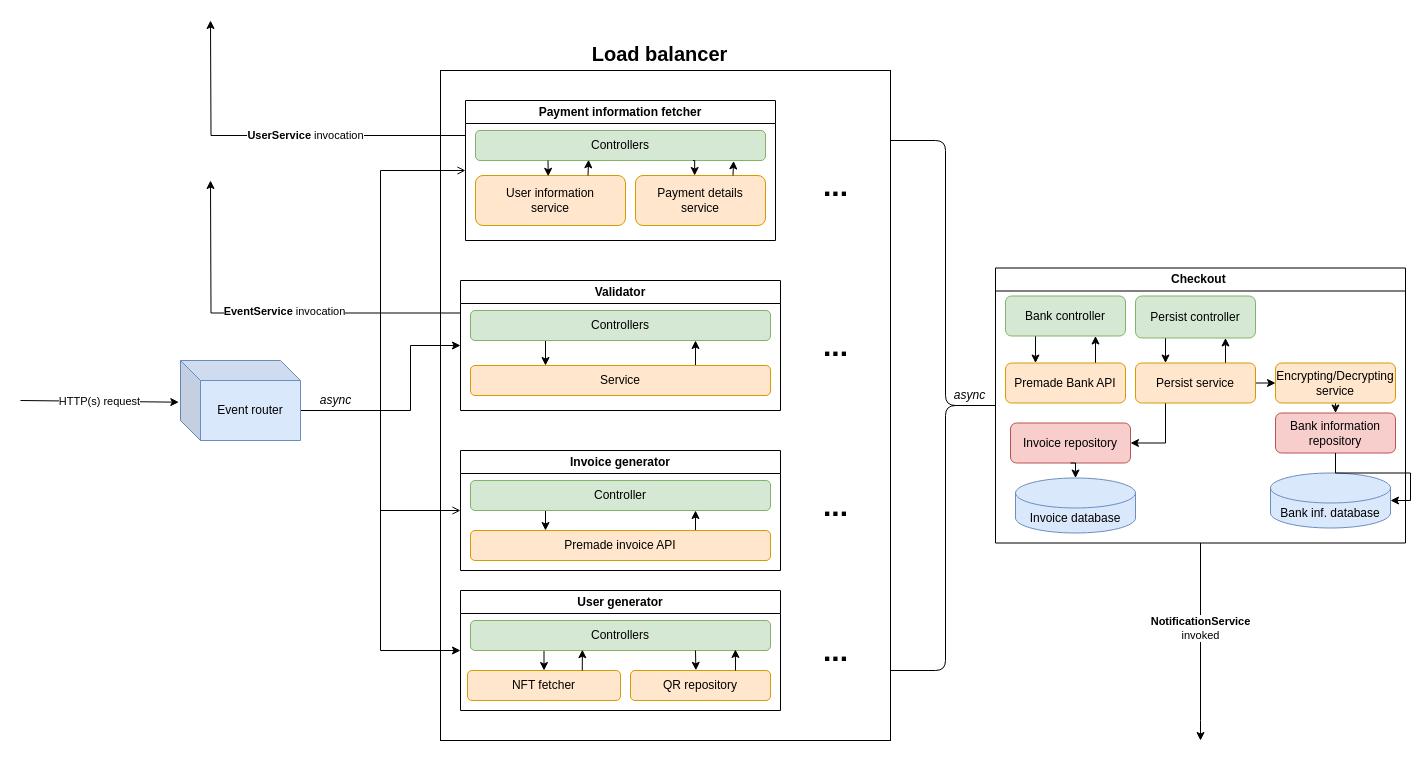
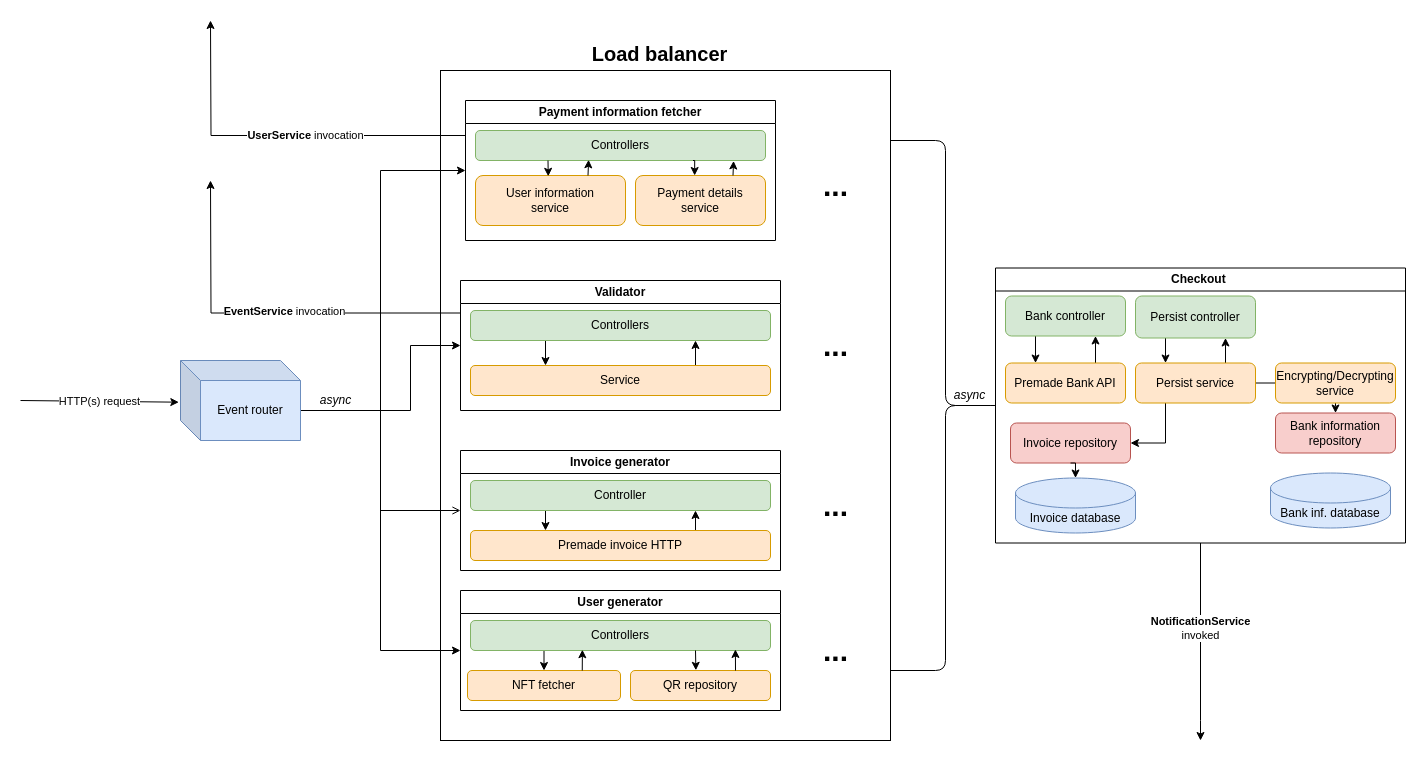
  <mxCell id="0" />
  <mxCell id="1" parent="0" />
  <mxCell id="2" value="" style="whiteSpace=wrap;html=1;fillColor=none;" vertex="1" parent="1"><mxGeometry x="440" y="70" width="450" height="670" as="geometry" /></mxCell>
- <mxCell id="3" style="edgeStyle=orthogonalEdgeStyle;rounded=0;orthogonalLoop=1;jettySize=auto;html=1;exitX=0;exitY=0;exitDx=120;exitDy=50;exitPerimeter=0;entryX=0;entryY=0.5;entryDx=0;entryDy=0;endArrow=open;" edge="1" parent="1" source="7" target="11"><mxGeometry relative="1" as="geometry"><Array as="points"><mxPoint x="380" y="410" /><mxPoint x="380" y="170" /></Array></mxGeometry></mxCell>
+ <mxCell id="3" style="edgeStyle=orthogonalEdgeStyle;rounded=0;orthogonalLoop=1;jettySize=auto;html=1;exitX=0;exitY=0;exitDx=120;exitDy=50;exitPerimeter=0;entryX=0;entryY=0.5;entryDx=0;entryDy=0;" edge="1" parent="1" source="7" target="11"><mxGeometry relative="1" as="geometry"><Array as="points"><mxPoint x="380" y="410" /><mxPoint x="380" y="170" /></Array></mxGeometry></mxCell>
  <mxCell id="4" style="edgeStyle=orthogonalEdgeStyle;rounded=0;orthogonalLoop=1;jettySize=auto;html=1;exitX=0;exitY=0;exitDx=120;exitDy=50;exitPerimeter=0;entryX=0;entryY=0.5;entryDx=0;entryDy=0;" edge="1" parent="1" source="7" target="21"><mxGeometry relative="1" as="geometry"><Array as="points"><mxPoint x="410" y="410" /><mxPoint x="410" y="345" /></Array></mxGeometry></mxCell>
  <mxCell id="5" style="edgeStyle=orthogonalEdgeStyle;rounded=0;orthogonalLoop=1;jettySize=auto;html=1;exitX=0;exitY=0;exitDx=120;exitDy=50;exitPerimeter=0;entryX=0;entryY=0.5;entryDx=0;entryDy=0;endArrow=open;" edge="1" parent="1" source="7" target="26"><mxGeometry relative="1" as="geometry" /></mxCell>
  <mxCell id="6" style="edgeStyle=orthogonalEdgeStyle;rounded=0;orthogonalLoop=1;jettySize=auto;html=1;exitX=0;exitY=0;exitDx=120;exitDy=50;exitPerimeter=0;entryX=0;entryY=0.5;entryDx=0;entryDy=0;" edge="1" parent="1" source="7" target="31"><mxGeometry relative="1" as="geometry" /></mxCell>
  <mxCell id="7" value="Event router" style="shape=cube;whiteSpace=wrap;html=1;boundedLbl=1;backgroundOutline=1;darkOpacity=0.05;darkOpacity2=0.1;fillColor=#dae8fc;strokeColor=#6c8ebf;" vertex="1" parent="1"><mxGeometry x="180" y="360" width="120" height="80" as="geometry" /></mxCell>
  <mxCell id="8" value="HTTP(s) request" style="edgeStyle=none;orthogonalLoop=1;jettySize=auto;html=1;rounded=0;entryX=-0.014;entryY=0.521;entryDx=0;entryDy=0;entryPerimeter=0;" edge="1" parent="1" target="7"><mxGeometry width="100" relative="1" as="geometry"><mxPoint x="20" y="400" as="sourcePoint" /><mxPoint x="120" y="400" as="targetPoint" /><Array as="points" /></mxGeometry></mxCell>
  <mxCell id="9" style="edgeStyle=orthogonalEdgeStyle;rounded=0;orthogonalLoop=1;jettySize=auto;html=1;exitX=0;exitY=0.25;exitDx=0;exitDy=0;" edge="1" parent="1" source="11"><mxGeometry relative="1" as="geometry"><mxPoint x="210" y="20" as="targetPoint" /></mxGeometry></mxCell>
  <mxCell id="10" value="&lt;b&gt;UserService &lt;/b&gt;invocation" style="edgeLabel;html=1;align=center;verticalAlign=middle;resizable=0;points=[];" vertex="1" connectable="0" parent="9"><mxGeometry x="-0.13" y="-1" relative="1" as="geometry"><mxPoint as="offset" /></mxGeometry></mxCell>
  <mxCell id="11" value="Payment information fetcher" style="swimlane;whiteSpace=wrap;html=1;" vertex="1" parent="1"><mxGeometry x="465" y="100" width="310" height="140" as="geometry" /></mxCell>
  <mxCell id="12" value="Controllers" style="rounded=1;whiteSpace=wrap;html=1;fillColor=#d5e8d4;strokeColor=#82b366;" vertex="1" parent="11"><mxGeometry x="10" y="30" width="290" height="30" as="geometry" /></mxCell>
  <mxCell id="13" value="User information&lt;br&gt;service" style="rounded=1;whiteSpace=wrap;html=1;fillColor=#ffe6cc;strokeColor=#d79b00;" vertex="1" parent="11"><mxGeometry x="10" y="75" width="150" height="50" as="geometry" /></mxCell>
  <mxCell id="14" value="Payment details&lt;br&gt;service" style="rounded=1;whiteSpace=wrap;html=1;fillColor=#ffe6cc;strokeColor=#d79b00;" vertex="1" parent="11"><mxGeometry x="170" y="75" width="130" height="50" as="geometry" /></mxCell>
  <mxCell id="15" style="edgeStyle=orthogonalEdgeStyle;rounded=0;orthogonalLoop=1;jettySize=auto;html=1;exitX=0.25;exitY=1;exitDx=0;exitDy=0;entryX=0.485;entryY=0.016;entryDx=0;entryDy=0;entryPerimeter=0;" edge="1" parent="11" source="12" target="13"><mxGeometry relative="1" as="geometry" /></mxCell>
  <mxCell id="16" style="edgeStyle=orthogonalEdgeStyle;rounded=0;orthogonalLoop=1;jettySize=auto;html=1;exitX=0.75;exitY=1;exitDx=0;exitDy=0;entryX=0.455;entryY=0;entryDx=0;entryDy=0;entryPerimeter=0;" edge="1" parent="11" source="12" target="14"><mxGeometry relative="1" as="geometry" /></mxCell>
  <mxCell id="17" style="edgeStyle=orthogonalEdgeStyle;rounded=0;orthogonalLoop=1;jettySize=auto;html=1;exitX=0.75;exitY=0;exitDx=0;exitDy=0;entryX=0.39;entryY=0.976;entryDx=0;entryDy=0;entryPerimeter=0;" edge="1" parent="11" source="13" target="12"><mxGeometry relative="1" as="geometry" /></mxCell>
  <mxCell id="18" style="edgeStyle=orthogonalEdgeStyle;rounded=0;orthogonalLoop=1;jettySize=auto;html=1;exitX=0.75;exitY=0;exitDx=0;exitDy=0;entryX=0.89;entryY=1.014;entryDx=0;entryDy=0;entryPerimeter=0;" edge="1" parent="11" source="14" target="12"><mxGeometry relative="1" as="geometry" /></mxCell>
  <mxCell id="19" style="edgeStyle=orthogonalEdgeStyle;rounded=0;orthogonalLoop=1;jettySize=auto;html=1;exitX=0;exitY=0.25;exitDx=0;exitDy=0;" edge="1" parent="1" source="21"><mxGeometry relative="1" as="geometry"><mxPoint x="210" y="180" as="targetPoint" /></mxGeometry></mxCell>
  <mxCell id="20" value="&lt;b&gt;EventService &lt;/b&gt;invocation" style="edgeLabel;html=1;align=center;verticalAlign=middle;resizable=0;points=[];" vertex="1" connectable="0" parent="19"><mxGeometry x="-0.071" y="-2" relative="1" as="geometry"><mxPoint as="offset" /></mxGeometry></mxCell>
  <mxCell id="21" value="Validator" style="swimlane;whiteSpace=wrap;html=1;" vertex="1" parent="1"><mxGeometry x="460" y="280" width="320" height="130" as="geometry" /></mxCell>
  <mxCell id="22" style="edgeStyle=orthogonalEdgeStyle;rounded=0;orthogonalLoop=1;jettySize=auto;html=1;exitX=0.25;exitY=1;exitDx=0;exitDy=0;entryX=0.25;entryY=0;entryDx=0;entryDy=0;" edge="1" parent="21" source="23" target="25"><mxGeometry relative="1" as="geometry" /></mxCell>
  <mxCell id="23" value="Controllers" style="rounded=1;whiteSpace=wrap;html=1;fillColor=#d5e8d4;strokeColor=#82b366;" vertex="1" parent="21"><mxGeometry x="10" y="30" width="300" height="30" as="geometry" /></mxCell>
  <mxCell id="24" style="edgeStyle=orthogonalEdgeStyle;rounded=0;orthogonalLoop=1;jettySize=auto;html=1;exitX=0.75;exitY=0;exitDx=0;exitDy=0;entryX=0.75;entryY=1;entryDx=0;entryDy=0;" edge="1" parent="21" source="25" target="23"><mxGeometry relative="1" as="geometry" /></mxCell>
  <mxCell id="25" value="Service" style="rounded=1;whiteSpace=wrap;html=1;fillColor=#ffe6cc;strokeColor=#d79b00;" vertex="1" parent="21"><mxGeometry x="10" y="85" width="300" height="30" as="geometry" /></mxCell>
  <mxCell id="26" value="Invoice generator" style="swimlane;whiteSpace=wrap;html=1;" vertex="1" parent="1"><mxGeometry x="460" y="450" width="320" height="120" as="geometry" /></mxCell>
  <mxCell id="27" style="edgeStyle=orthogonalEdgeStyle;rounded=0;orthogonalLoop=1;jettySize=auto;html=1;exitX=0.25;exitY=1;exitDx=0;exitDy=0;entryX=0.25;entryY=0;entryDx=0;entryDy=0;" edge="1" parent="26" source="28" target="30"><mxGeometry relative="1" as="geometry" /></mxCell>
  <mxCell id="28" value="Controller" style="rounded=1;whiteSpace=wrap;html=1;fillColor=#d5e8d4;strokeColor=#82b366;" vertex="1" parent="26"><mxGeometry x="10" y="30" width="300" height="30" as="geometry" /></mxCell>
  <mxCell id="29" style="edgeStyle=orthogonalEdgeStyle;rounded=0;orthogonalLoop=1;jettySize=auto;html=1;exitX=0.75;exitY=0;exitDx=0;exitDy=0;entryX=0.75;entryY=1;entryDx=0;entryDy=0;" edge="1" parent="26" source="30" target="28"><mxGeometry relative="1" as="geometry" /></mxCell>
- <mxCell id="30" value="Premade invoice API" style="rounded=1;whiteSpace=wrap;html=1;fillColor=#ffe6cc;strokeColor=#d79b00;" vertex="1" parent="26"><mxGeometry x="10" y="80" width="300" height="30" as="geometry" /></mxCell>
+ <mxCell id="30" value="Premade invoice HTTP" style="rounded=1;whiteSpace=wrap;html=1;fillColor=#ffe6cc;strokeColor=#d79b00;" vertex="1" parent="26"><mxGeometry x="10" y="80" width="300" height="30" as="geometry" /></mxCell>
  <mxCell id="31" value="User generator" style="swimlane;whiteSpace=wrap;html=1;" vertex="1" parent="1"><mxGeometry x="460" y="590" width="320" height="120" as="geometry" /></mxCell>
  <mxCell id="32" style="edgeStyle=orthogonalEdgeStyle;rounded=0;orthogonalLoop=1;jettySize=auto;html=1;exitX=0.25;exitY=1;exitDx=0;exitDy=0;entryX=0.5;entryY=0;entryDx=0;entryDy=0;" edge="1" parent="31" source="33" target="34"><mxGeometry relative="1" as="geometry" /></mxCell>
  <mxCell id="33" value="Controllers" style="rounded=1;whiteSpace=wrap;html=1;fillColor=#d5e8d4;strokeColor=#82b366;" vertex="1" parent="31"><mxGeometry x="10" y="30" width="300" height="30" as="geometry" /></mxCell>
  <mxCell id="34" value="NFT fetcher" style="rounded=1;whiteSpace=wrap;html=1;fillColor=#ffe6cc;strokeColor=#d79b00;" vertex="1" parent="31"><mxGeometry x="7" y="80" width="153" height="30" as="geometry" /></mxCell>
  <mxCell id="35" value="QR repository" style="rounded=1;whiteSpace=wrap;html=1;fillColor=#ffe6cc;strokeColor=#d79b00;" vertex="1" parent="31"><mxGeometry x="170" y="80" width="140" height="30" as="geometry" /></mxCell>
  <mxCell id="36" style="edgeStyle=orthogonalEdgeStyle;rounded=0;orthogonalLoop=1;jettySize=auto;html=1;exitX=0.75;exitY=0;exitDx=0;exitDy=0;entryX=0.373;entryY=0.974;entryDx=0;entryDy=0;entryPerimeter=0;" edge="1" parent="31" source="34" target="33"><mxGeometry relative="1" as="geometry" /></mxCell>
  <mxCell id="37" style="edgeStyle=orthogonalEdgeStyle;rounded=0;orthogonalLoop=1;jettySize=auto;html=1;exitX=0.75;exitY=1;exitDx=0;exitDy=0;entryX=0.467;entryY=-0.007;entryDx=0;entryDy=0;entryPerimeter=0;" edge="1" parent="31" source="33" target="35"><mxGeometry relative="1" as="geometry" /></mxCell>
  <mxCell id="38" style="edgeStyle=orthogonalEdgeStyle;rounded=0;orthogonalLoop=1;jettySize=auto;html=1;exitX=0.75;exitY=0;exitDx=0;exitDy=0;entryX=0.883;entryY=0.965;entryDx=0;entryDy=0;entryPerimeter=0;" edge="1" parent="31" source="35" target="33"><mxGeometry relative="1" as="geometry" /></mxCell>
  <mxCell id="39" value="Load balancer" style="text;html=1;align=center;verticalAlign=middle;resizable=0;points=[];autosize=1;strokeColor=none;fillColor=none;fontStyle=1;fontSize=20;" vertex="1" parent="1"><mxGeometry x="579" y="33" width="160" height="40" as="geometry" /></mxCell>
  <mxCell id="40" value="&lt;b&gt;&lt;font style=&quot;font-size: 30px;&quot;&gt;...&lt;/font&gt;&lt;/b&gt;" style="text;html=1;align=center;verticalAlign=middle;resizable=0;points=[];autosize=1;strokeColor=none;fillColor=none;" vertex="1" parent="1"><mxGeometry x="810" y="160" width="50" height="50" as="geometry" /></mxCell>
  <mxCell id="41" value="&lt;b&gt;&lt;font style=&quot;font-size: 30px;&quot;&gt;...&lt;/font&gt;&lt;/b&gt;" style="text;html=1;align=center;verticalAlign=middle;resizable=0;points=[];autosize=1;strokeColor=none;fillColor=none;" vertex="1" parent="1"><mxGeometry x="810" y="320" width="50" height="50" as="geometry" /></mxCell>
  <mxCell id="42" value="&lt;b&gt;&lt;font style=&quot;font-size: 30px;&quot;&gt;...&lt;/font&gt;&lt;/b&gt;" style="text;html=1;align=center;verticalAlign=middle;resizable=0;points=[];autosize=1;strokeColor=none;fillColor=none;" vertex="1" parent="1"><mxGeometry x="810" y="480" width="50" height="50" as="geometry" /></mxCell>
  <mxCell id="43" value="&lt;b&gt;&lt;font style=&quot;font-size: 30px;&quot;&gt;...&lt;/font&gt;&lt;/b&gt;" style="text;html=1;align=center;verticalAlign=middle;resizable=0;points=[];autosize=1;strokeColor=none;fillColor=none;" vertex="1" parent="1"><mxGeometry x="810" y="625" width="50" height="50" as="geometry" /></mxCell>
  <mxCell id="44" value="&lt;i&gt;async&lt;br&gt;&lt;/i&gt;" style="text;html=1;align=center;verticalAlign=middle;resizable=0;points=[];autosize=1;strokeColor=none;fillColor=none;" vertex="1" parent="1"><mxGeometry x="310" y="385" width="50" height="30" as="geometry" /></mxCell>
  <mxCell id="45" style="edgeStyle=orthogonalEdgeStyle;rounded=0;orthogonalLoop=1;jettySize=auto;html=1;exitX=0.5;exitY=1;exitDx=0;exitDy=0;" edge="1" parent="1" source="47"><mxGeometry relative="1" as="geometry"><mxPoint x="1200" y="740" as="targetPoint" /><Array as="points"><mxPoint x="1200" y="720" /></Array></mxGeometry></mxCell>
  <mxCell id="46" value="&lt;b&gt;NotificationService&lt;/b&gt;&lt;br&gt;invoked" style="edgeLabel;html=1;align=center;verticalAlign=middle;resizable=0;points=[];" vertex="1" connectable="0" parent="45"><mxGeometry x="-0.141" y="-1" relative="1" as="geometry"><mxPoint as="offset" /></mxGeometry></mxCell>
  <mxCell id="47" value="Checkout&amp;nbsp;" style="swimlane;whiteSpace=wrap;html=1;" vertex="1" parent="1"><mxGeometry x="995" y="267.5" width="410" height="275" as="geometry" /></mxCell>
  <mxCell id="48" style="edgeStyle=orthogonalEdgeStyle;rounded=0;orthogonalLoop=1;jettySize=auto;html=1;exitX=0.25;exitY=1;exitDx=0;exitDy=0;entryX=0.25;entryY=0;entryDx=0;entryDy=0;" edge="1" parent="47" source="49" target="53"><mxGeometry relative="1" as="geometry" /></mxCell>
  <mxCell id="49" value="Bank controller" style="rounded=1;whiteSpace=wrap;html=1;fillColor=#d5e8d4;strokeColor=#82b366;" vertex="1" parent="47"><mxGeometry x="10" y="28" width="120" height="40" as="geometry" /></mxCell>
  <mxCell id="50" style="edgeStyle=orthogonalEdgeStyle;rounded=0;orthogonalLoop=1;jettySize=auto;html=1;exitX=0.25;exitY=1;exitDx=0;exitDy=0;entryX=0.25;entryY=0;entryDx=0;entryDy=0;" edge="1" parent="47" source="51" target="57"><mxGeometry relative="1" as="geometry" /></mxCell>
  <mxCell id="51" value="Persist controller" style="rounded=1;whiteSpace=wrap;html=1;fillColor=#d5e8d4;strokeColor=#82b366;" vertex="1" parent="47"><mxGeometry x="140" y="28" width="120" height="42" as="geometry" /></mxCell>
  <mxCell id="52" style="edgeStyle=orthogonalEdgeStyle;rounded=0;orthogonalLoop=1;jettySize=auto;html=1;exitX=0.75;exitY=0;exitDx=0;exitDy=0;entryX=0.75;entryY=1;entryDx=0;entryDy=0;" edge="1" parent="47" source="53" target="49"><mxGeometry relative="1" as="geometry" /></mxCell>
  <mxCell id="53" value="Premade Bank API" style="rounded=1;whiteSpace=wrap;html=1;fillColor=#ffe6cc;strokeColor=#d79b00;" vertex="1" parent="47"><mxGeometry x="10" y="95" width="120" height="40" as="geometry" /></mxCell>
  <mxCell id="54" style="edgeStyle=orthogonalEdgeStyle;rounded=0;orthogonalLoop=1;jettySize=auto;html=1;exitX=0.75;exitY=0;exitDx=0;exitDy=0;entryX=0.75;entryY=1;entryDx=0;entryDy=0;" edge="1" parent="47" source="57" target="51"><mxGeometry relative="1" as="geometry" /></mxCell>
  <mxCell id="55" style="edgeStyle=orthogonalEdgeStyle;rounded=0;orthogonalLoop=1;jettySize=auto;html=1;exitX=0.25;exitY=1;exitDx=0;exitDy=0;entryX=1;entryY=0.5;entryDx=0;entryDy=0;" edge="1" parent="47" source="57" target="58"><mxGeometry relative="1" as="geometry" /></mxCell>
- <mxCell id="56" style="edgeStyle=orthogonalEdgeStyle;rounded=0;orthogonalLoop=1;jettySize=auto;html=1;exitX=1;exitY=0.5;exitDx=0;exitDy=0;entryX=0;entryY=0.5;entryDx=0;entryDy=0;" edge="1" parent="47" source="57" target="62"><mxGeometry relative="1" as="geometry" /></mxCell>
+ <mxCell id="56" style="edgeStyle=orthogonalEdgeStyle;rounded=0;orthogonalLoop=1;jettySize=auto;html=1;exitX=1;exitY=0.5;exitDx=0;exitDy=0;entryX=0;entryY=0.5;entryDx=0;entryDy=0;endArrow=none;" edge="1" parent="47" source="57" target="62"><mxGeometry relative="1" as="geometry" /></mxCell>
  <mxCell id="57" value="Persist service" style="rounded=1;whiteSpace=wrap;html=1;fillColor=#ffe6cc;strokeColor=#d79b00;" vertex="1" parent="47"><mxGeometry x="140" y="95" width="120" height="40" as="geometry" /></mxCell>
  <mxCell id="58" value="Invoice repository" style="rounded=1;whiteSpace=wrap;html=1;fillColor=#f8cecc;strokeColor=#b85450;" vertex="1" parent="47"><mxGeometry x="15" y="155" width="120" height="40" as="geometry" /></mxCell>
  <mxCell id="59" value="Invoice database" style="shape=cylinder3;whiteSpace=wrap;html=1;boundedLbl=1;backgroundOutline=1;size=15;fillColor=#dae8fc;strokeColor=#6c8ebf;" vertex="1" parent="47"><mxGeometry x="20" y="210" width="120" height="55" as="geometry" /></mxCell>
  <mxCell id="60" style="edgeStyle=orthogonalEdgeStyle;rounded=0;orthogonalLoop=1;jettySize=auto;html=1;exitX=0.5;exitY=1;exitDx=0;exitDy=0;entryX=0.5;entryY=0;entryDx=0;entryDy=0;entryPerimeter=0;" edge="1" parent="47" source="58" target="59"><mxGeometry relative="1" as="geometry" /></mxCell>
  <mxCell id="61" style="edgeStyle=orthogonalEdgeStyle;rounded=0;orthogonalLoop=1;jettySize=auto;html=1;exitX=0.5;exitY=1;exitDx=0;exitDy=0;entryX=0.5;entryY=0;entryDx=0;entryDy=0;dashed=1;" edge="1" parent="47" source="62" target="63"><mxGeometry relative="1" as="geometry" /></mxCell>
  <mxCell id="62" value="Encrypting/Decrypting&lt;br&gt;service" style="rounded=1;whiteSpace=wrap;html=1;fillColor=#ffe6cc;strokeColor=#d79b00;" vertex="1" parent="47"><mxGeometry x="280" y="95" width="120" height="40" as="geometry" /></mxCell>
  <mxCell id="63" value="Bank information repository" style="rounded=1;whiteSpace=wrap;html=1;fillColor=#f8cecc;strokeColor=#b85450;" vertex="1" parent="47"><mxGeometry x="280" y="145" width="120" height="40" as="geometry" /></mxCell>
  <mxCell id="64" value="Bank inf. database" style="shape=cylinder3;whiteSpace=wrap;html=1;boundedLbl=1;backgroundOutline=1;size=15;fillColor=#dae8fc;strokeColor=#6c8ebf;" vertex="1" parent="47"><mxGeometry x="275" y="205" width="120" height="55" as="geometry" /></mxCell>
- <mxCell id="65" style="edgeStyle=orthogonalEdgeStyle;rounded=0;orthogonalLoop=1;jettySize=auto;html=1;exitX=0.5;exitY=1;exitDx=0;exitDy=0;entryX=1;entryY=0.5;entryDx=0;entryDy=0;entryPerimeter=0;" edge="1" parent="47" source="63" target="64"><mxGeometry relative="1" as="geometry" /></mxCell>
  <mxCell id="66" value="" style="shape=curlyBracket;whiteSpace=wrap;html=1;rounded=1;flipH=1;labelPosition=right;verticalLabelPosition=middle;align=left;verticalAlign=middle;size=0.5;" vertex="1" parent="1"><mxGeometry x="890" y="140" width="110" height="530" as="geometry" /></mxCell>
  <mxCell id="67" value="&lt;i&gt;async&lt;/i&gt;" style="text;html=1;align=center;verticalAlign=middle;resizable=0;points=[];autosize=1;strokeColor=none;fillColor=none;" vertex="1" parent="1"><mxGeometry x="944" y="380" width="50" height="30" as="geometry" /></mxCell>
